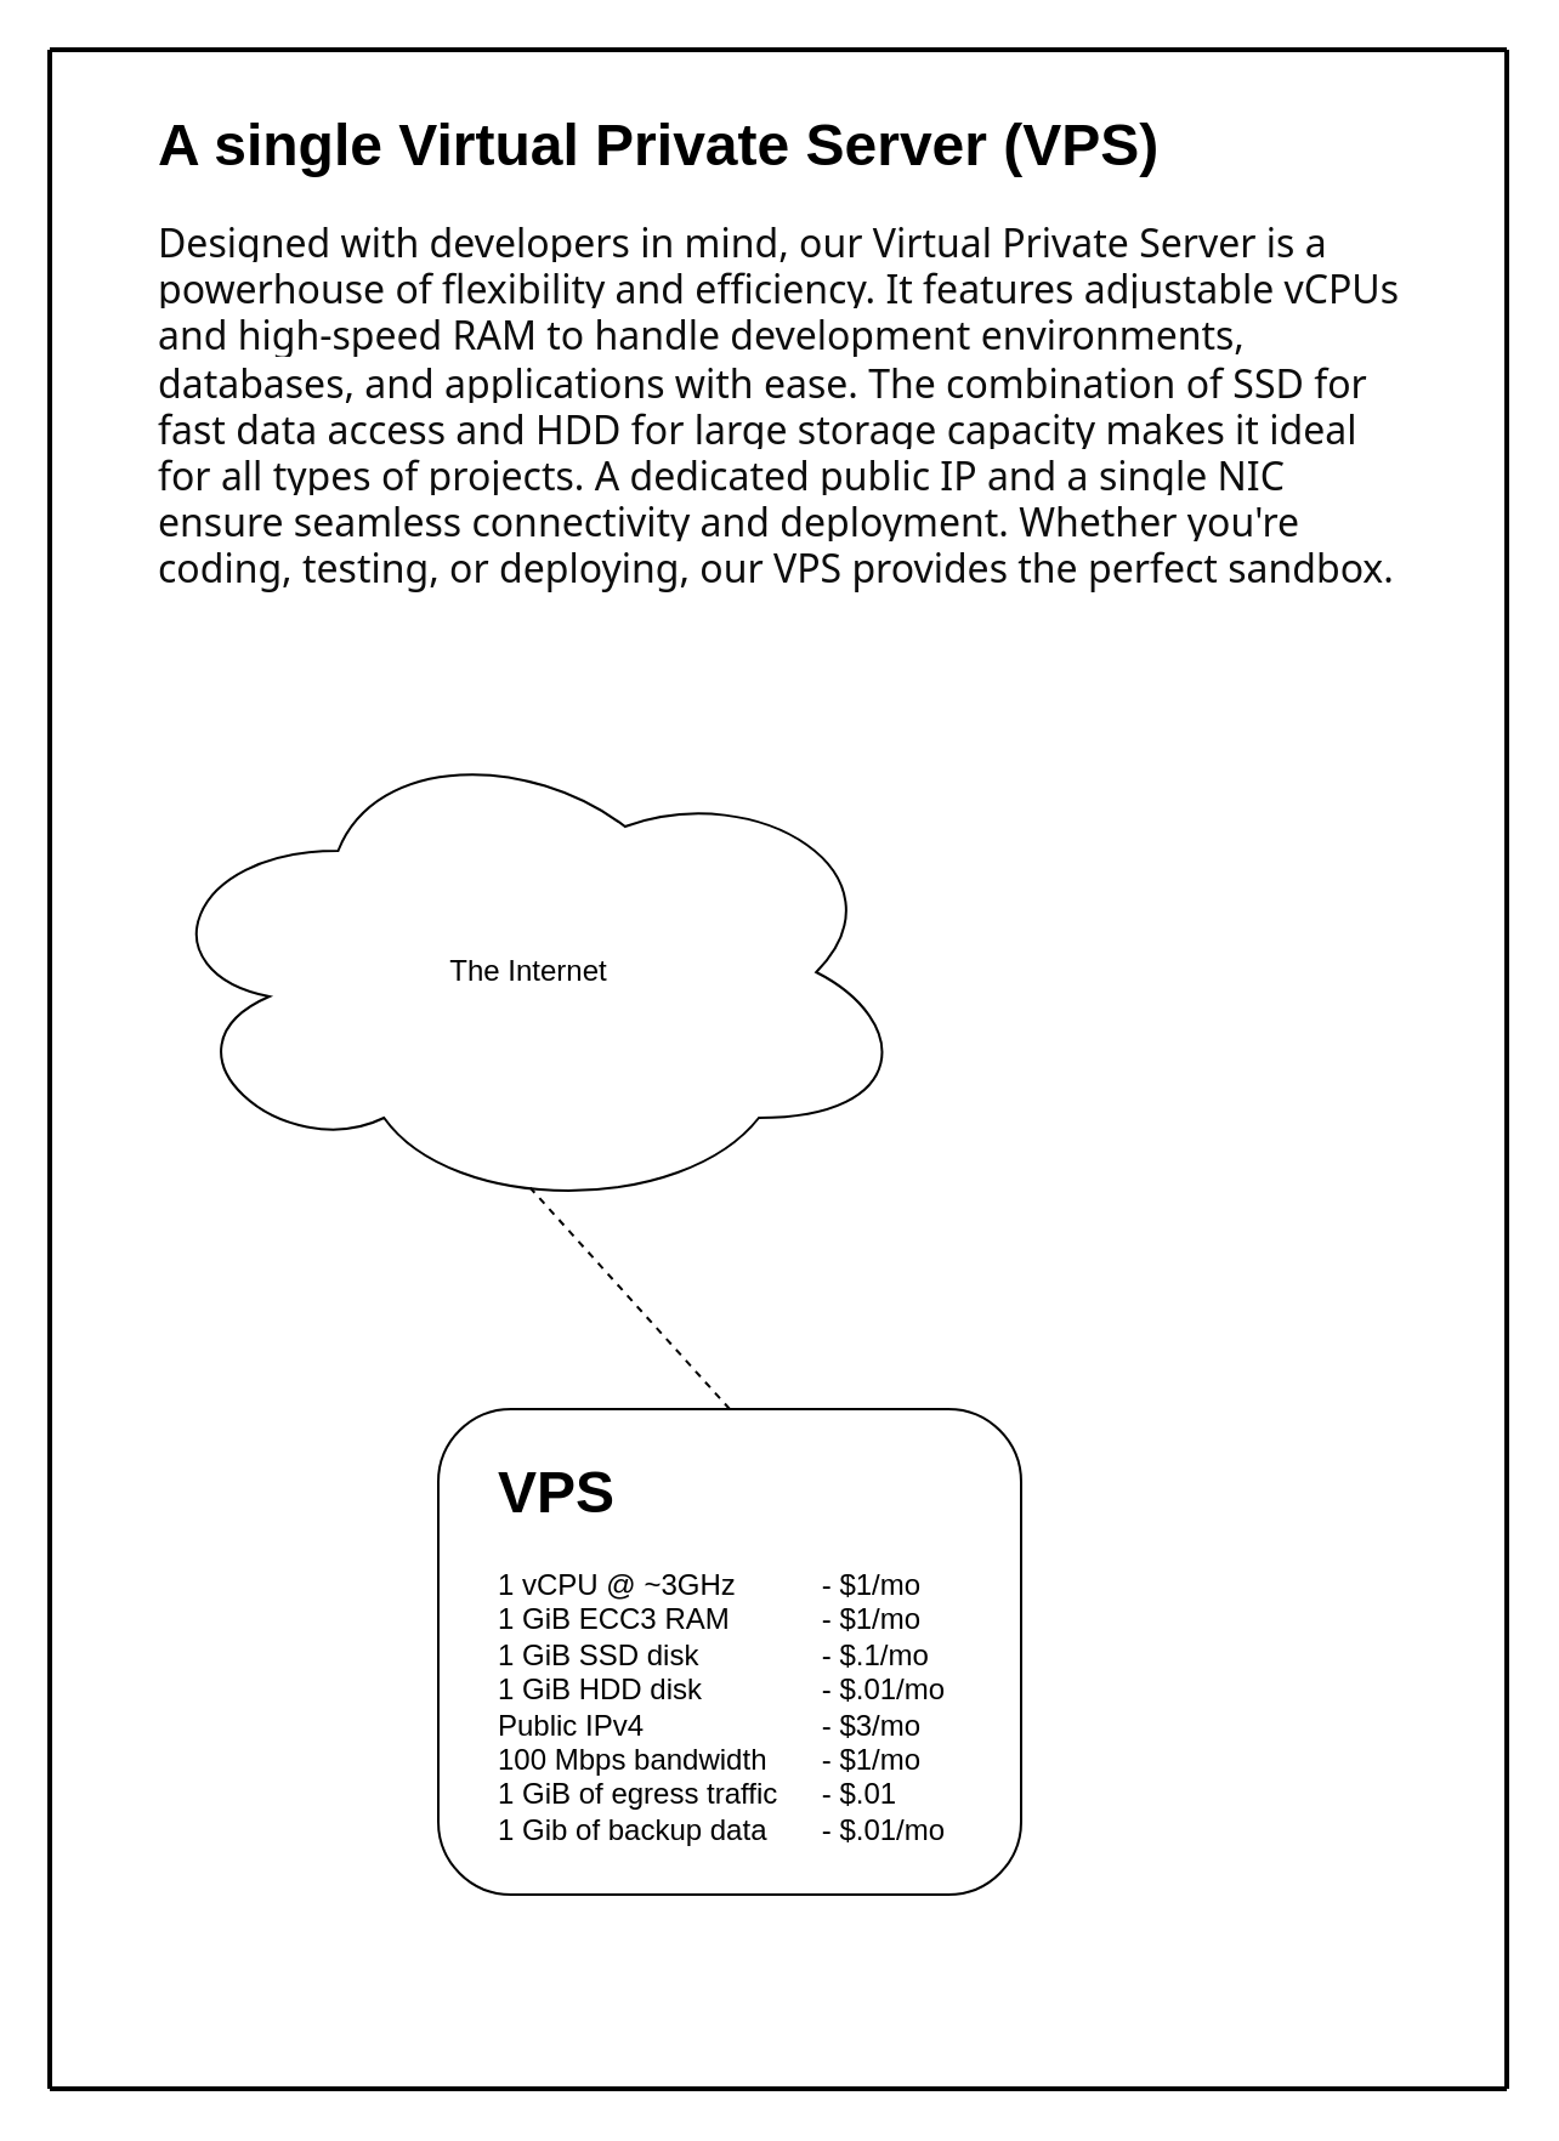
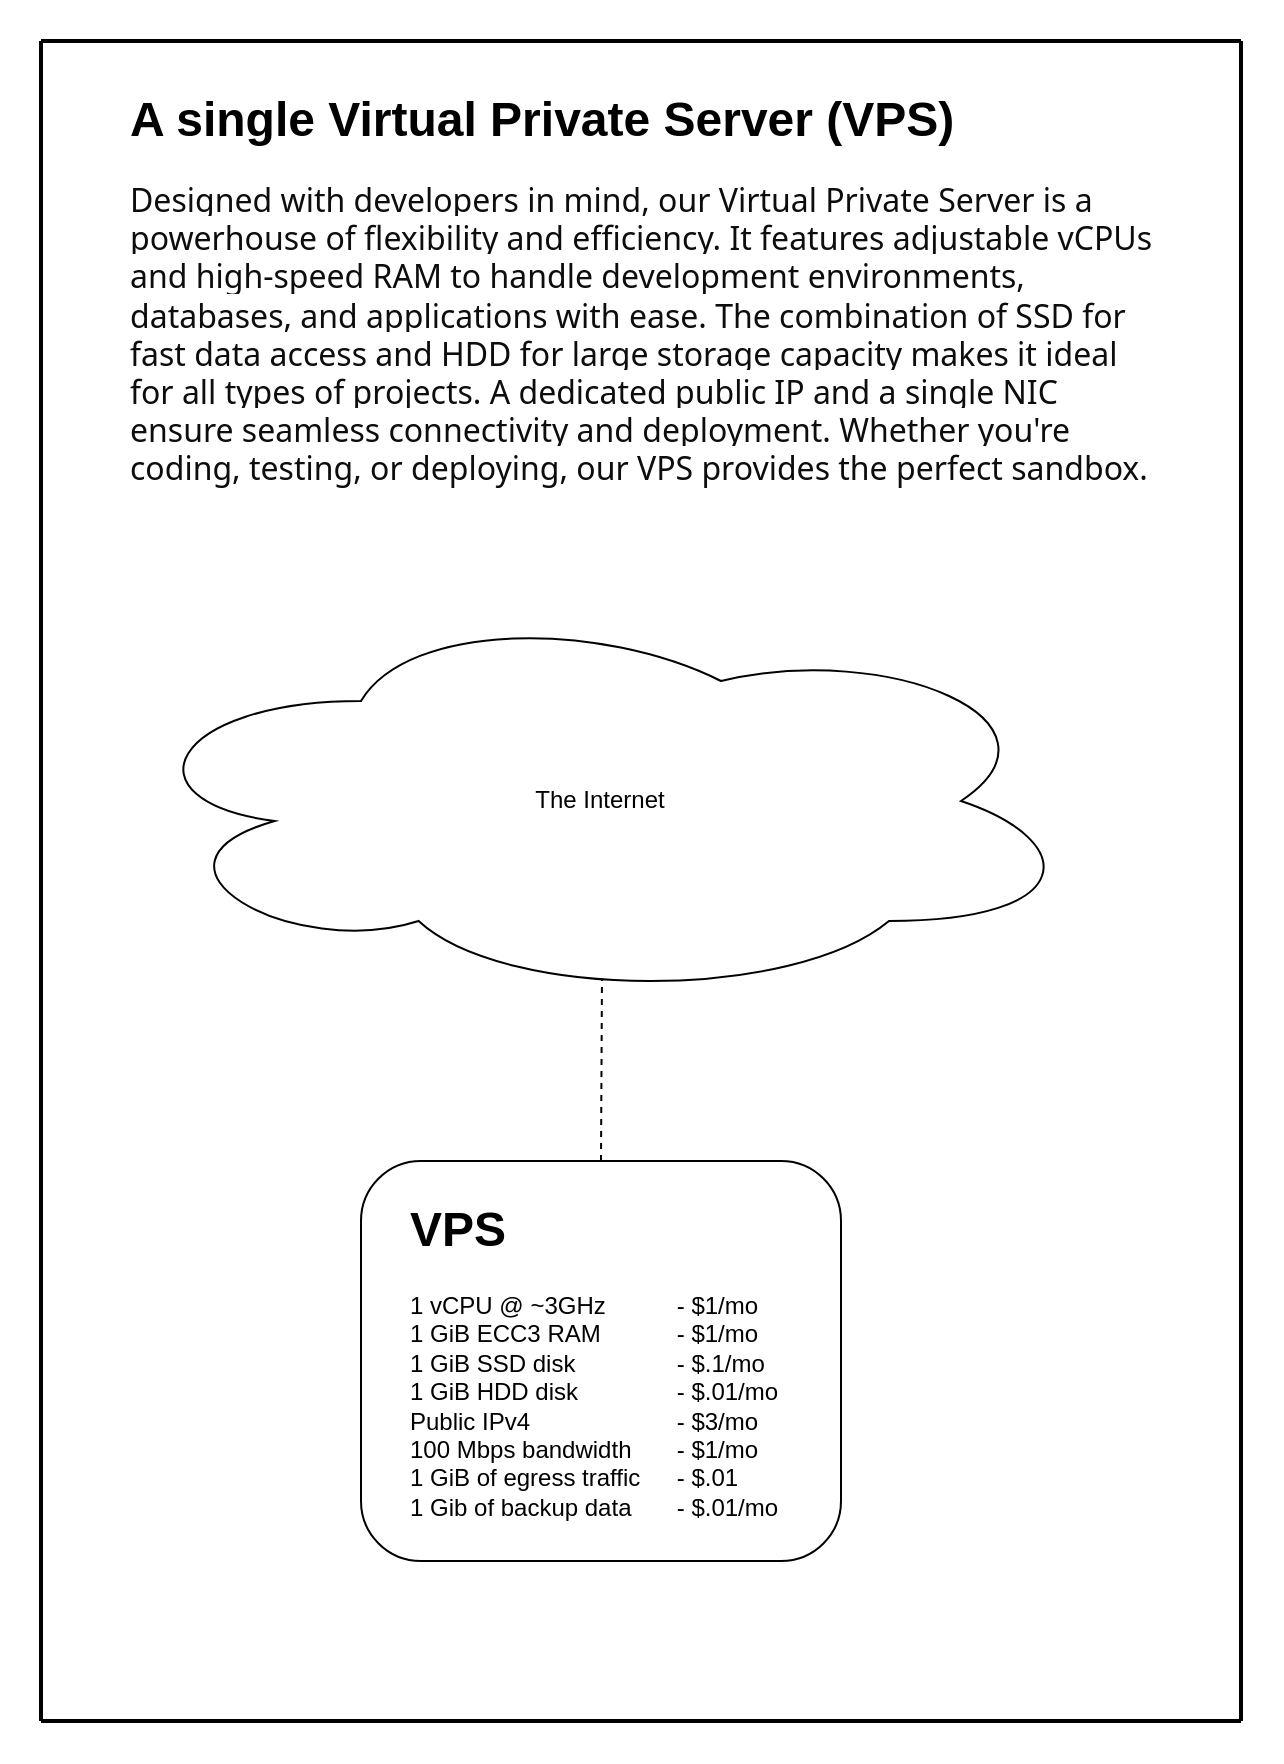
  <mxCell id="0" />
  <mxCell id="1" parent="0" />
  <mxCell id="2" value="" style="rounded=1;whiteSpace=wrap;html=1;" vertex="1" parent="1"><mxGeometry x="180" y="580" width="240" height="200" as="geometry" /></mxCell>
  <mxCell id="3" value="&lt;h1&gt;VPS&lt;/h1&gt;&lt;p&gt;1 vCPU @ ~3GHz&lt;span style=&quot;white-space: pre;&quot;&gt;&#09;&lt;/span&gt;&lt;span style=&quot;white-space: pre;&quot;&gt;&#09;&lt;/span&gt;- $1/mo&lt;br&gt;1 GiB ECC3 RAM&lt;span style=&quot;white-space: pre;&quot;&gt;&#09;&lt;/span&gt;&lt;span style=&quot;white-space: pre;&quot;&gt;&#09;&lt;/span&gt;- $1/mo&lt;br&gt;1 GiB SSD disk&lt;span style=&quot;white-space: pre;&quot;&gt;&#09;&lt;/span&gt;&lt;span style=&quot;white-space: pre;&quot;&gt;&#09;&lt;/span&gt;- $.1/mo&lt;br&gt;1 GiB HDD disk&lt;span style=&quot;white-space: pre;&quot;&gt;&#09;&lt;/span&gt;&lt;span style=&quot;white-space: pre;&quot;&gt;&#09;&lt;/span&gt;- $.01/mo&lt;br&gt;Public IPv4&lt;span style=&quot;white-space: pre;&quot;&gt;&#09;&lt;/span&gt;&lt;span style=&quot;white-space: pre;&quot;&gt;&#09;&lt;/span&gt;&lt;span style=&quot;white-space: pre;&quot;&gt;&#09;&lt;/span&gt;- $3/mo&lt;br&gt;100 Mbps bandwidth&lt;span style=&quot;white-space: pre;&quot;&gt;&#09;&lt;/span&gt;- $1/mo&lt;br&gt;&lt;span style=&quot;background-color: initial;&quot;&gt;1 GiB of egress traffic&lt;/span&gt;&lt;span style=&quot;background-color: initial; white-space: pre;&quot;&gt;&#09;&lt;/span&gt;&lt;span style=&quot;background-color: initial;&quot;&gt;- $.01&lt;br&gt;1 Gib of backup data&lt;span style=&quot;white-space: pre;&quot;&gt;&#09;&lt;/span&gt;- $.01/mo&lt;/span&gt;&lt;/p&gt;" style="text;html=1;strokeColor=none;fillColor=none;spacing=5;spacingTop=-20;whiteSpace=wrap;overflow=hidden;rounded=0;" vertex="1" parent="1"><mxGeometry x="200" y="595" width="200" height="170" as="geometry" /></mxCell>
- <mxCell id="4" value="The Internet" style="ellipse;shape=cloud;whiteSpace=wrap;html=1;" vertex="1" parent="1"><mxGeometry x="60" y="300" width="315" height="200" as="geometry" /></mxCell>
+ <mxCell id="4" value="The Internet" style="ellipse;shape=cloud;whiteSpace=wrap;html=1;" vertex="1" parent="1"><mxGeometry x="60" y="300" width="480" height="200" as="geometry" /></mxCell>
  <mxCell id="5" value="" style="endArrow=none;dashed=1;html=1;exitX=0.5;exitY=0;exitDx=0;exitDy=0;entryX=0.501;entryY=0.944;entryDx=0;entryDy=0;entryPerimeter=0;" edge="1" parent="1" source="2" target="4"><mxGeometry width="50" height="50" relative="1" as="geometry"><mxPoint x="340" y="550" as="sourcePoint" /><mxPoint x="390" y="500" as="targetPoint" /></mxGeometry></mxCell>
  <mxCell id="6" value="" style="endArrow=none;html=1;strokeWidth=2;" edge="1" parent="1"><mxGeometry width="50" height="50" relative="1" as="geometry"><mxPoint x="20" y="860" as="sourcePoint" /><mxPoint x="20" y="20" as="targetPoint" /></mxGeometry></mxCell>
  <mxCell id="7" value="" style="endArrow=none;html=1;strokeWidth=2;" edge="1" parent="1"><mxGeometry width="50" height="50" relative="1" as="geometry"><mxPoint x="620" y="860" as="sourcePoint" /><mxPoint x="20" y="860" as="targetPoint" /></mxGeometry></mxCell>
  <mxCell id="8" value="" style="endArrow=none;html=1;strokeWidth=2;" edge="1" parent="1"><mxGeometry width="50" height="50" relative="1" as="geometry"><mxPoint x="620" y="860" as="sourcePoint" /><mxPoint x="620" y="20" as="targetPoint" /></mxGeometry></mxCell>
  <mxCell id="9" value="" style="endArrow=none;html=1;strokeWidth=2;" edge="1" parent="1"><mxGeometry width="50" height="50" relative="1" as="geometry"><mxPoint x="620" y="20" as="sourcePoint" /><mxPoint x="20" y="20" as="targetPoint" /></mxGeometry></mxCell>
  <mxCell id="10" value="&lt;h1&gt;A single Virtual Private Server (VPS)&lt;/h1&gt;&lt;p&gt;&lt;span style=&quot;color: rgb(13, 13, 13); font-family: Söhne, ui-sans-serif, system-ui, -apple-system, &amp;quot;Segoe UI&amp;quot;, Roboto, Ubuntu, Cantarell, &amp;quot;Noto Sans&amp;quot;, sans-serif, &amp;quot;Helvetica Neue&amp;quot;, Arial, &amp;quot;Apple Color Emoji&amp;quot;, &amp;quot;Segoe UI Emoji&amp;quot;, &amp;quot;Segoe UI Symbol&amp;quot;, &amp;quot;Noto Color Emoji&amp;quot;; font-size: 16px; background-color: rgb(255, 255, 255);&quot;&gt;Designed with developers in mind, our Virtual Private Server is a powerhouse of flexibility and efficiency. It features adjustable vCPUs and high-speed RAM to handle development environments, databases, and applications with ease. The combination of SSD for fast data access and HDD for large storage capacity makes it ideal for all types of projects. A dedicated public IP and a single NIC ensure seamless connectivity and deployment. Whether you're coding, testing, or deploying, our VPS provides the perfect sandbox.&lt;/span&gt;&lt;br&gt;&lt;/p&gt;" style="text;html=1;strokeColor=none;fillColor=none;spacing=5;spacingTop=-20;whiteSpace=wrap;overflow=hidden;rounded=0;" vertex="1" parent="1"><mxGeometry x="60" y="40" width="520" height="220" as="geometry" /></mxCell>
